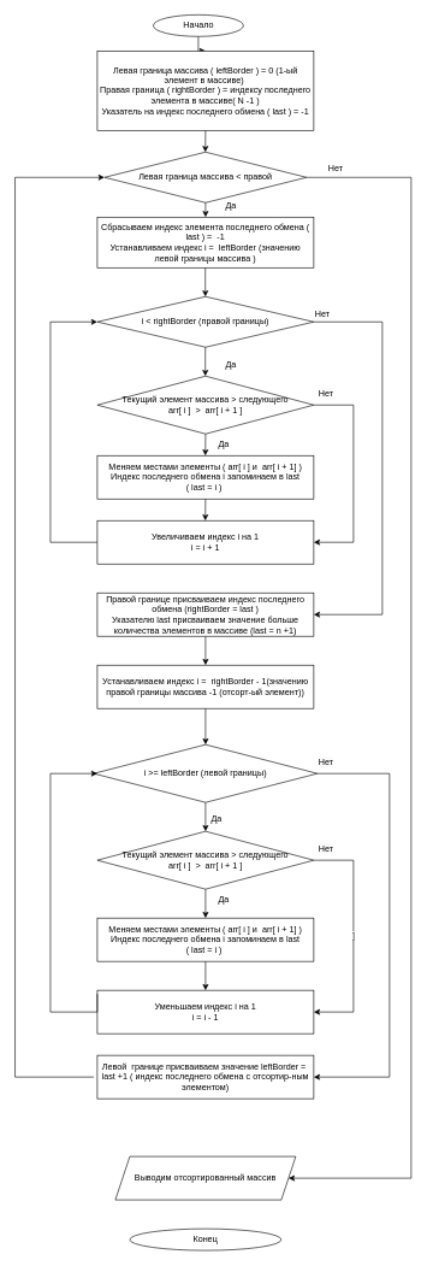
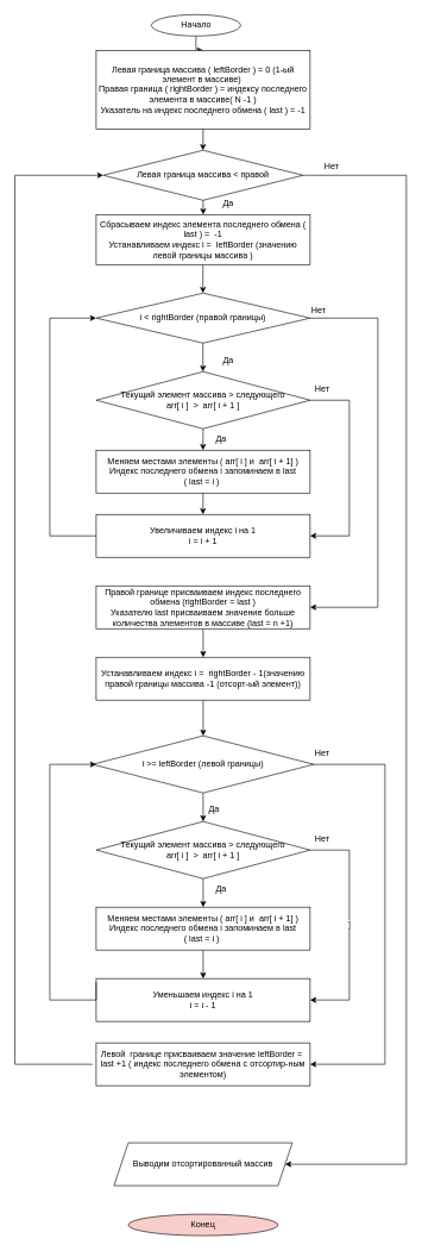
  <mxCell id="0" />
  <mxCell id="1" parent="0" />
  <mxCell id="2" value="" style="edgeStyle=orthogonalEdgeStyle;rounded=0;orthogonalLoop=1;jettySize=auto;html=1;" edge="1" parent="1" source="3" target="44"><mxGeometry relative="1" as="geometry" /></mxCell>
  <mxCell id="3" value="Начало" style="ellipse;whiteSpace=wrap;html=1;" vertex="1" parent="1"><mxGeometry x="211.5" y="20" width="125" height="30" as="geometry" /></mxCell>
  <mxCell id="4" value="Левая граница массива &amp;lt; правой" style="rhombus;whiteSpace=wrap;html=1;" vertex="1" parent="1"><mxGeometry x="144" y="210" width="280" height="70" as="geometry" /></mxCell>
  <mxCell id="5" style="edgeStyle=orthogonalEdgeStyle;rounded=0;orthogonalLoop=1;jettySize=auto;html=1;exitX=1;exitY=0.5;exitDx=0;exitDy=0;entryX=1;entryY=0.5;entryDx=0;entryDy=0;" edge="1" parent="1" source="6" target="30"><mxGeometry relative="1" as="geometry"><mxPoint x="529" y="830" as="targetPoint" /><Array as="points"><mxPoint x="529" y="445" /><mxPoint x="529" y="850" /></Array></mxGeometry></mxCell>
  <mxCell id="6" value="i &amp;lt; rightBorder (правой границы)" style="rhombus;whiteSpace=wrap;html=1;" vertex="1" parent="1"><mxGeometry x="134" y="410" width="300" height="70" as="geometry" /></mxCell>
  <mxCell id="7" value="Текущий элемент массива &amp;gt; следующего&lt;br&gt;arr[ i ]&amp;nbsp; &amp;gt;&amp;nbsp; arr[ i + 1 ]" style="rhombus;whiteSpace=wrap;html=1;" vertex="1" parent="1"><mxGeometry x="134" y="520" width="300" height="80" as="geometry" /></mxCell>
  <mxCell id="8" value="Меняем местами элементы ( arr[ i ] и&amp;nbsp; arr[ i + 1] )&lt;br&gt;Индекс последнего обмена i запоминаем в last&lt;br&gt;( last = i )&amp;nbsp;" style="rounded=0;whiteSpace=wrap;html=1;" vertex="1" parent="1"><mxGeometry x="134" y="630" width="300" height="60" as="geometry" /></mxCell>
  <mxCell id="9" value="" style="edgeStyle=orthogonalEdgeStyle;rounded=0;orthogonalLoop=1;jettySize=auto;html=1;" edge="1" parent="1" source="11" target="34"><mxGeometry relative="1" as="geometry" /></mxCell>
  <mxCell id="10" style="edgeStyle=orthogonalEdgeStyle;rounded=0;orthogonalLoop=1;jettySize=auto;html=1;entryX=1;entryY=0.5;entryDx=0;entryDy=0;" edge="1" parent="1" source="11" target="14"><mxGeometry relative="1" as="geometry"><mxPoint x="549" y="1530" as="targetPoint" /><Array as="points"><mxPoint x="539" y="1070" /><mxPoint x="539" y="1490" /></Array></mxGeometry></mxCell>
  <mxCell id="11" value="i &amp;gt;= leftBorder (левой границы)" style="rhombus;whiteSpace=wrap;html=1;" vertex="1" parent="1"><mxGeometry x="129" y="1030" width="310" height="80" as="geometry" /></mxCell>
  <mxCell id="12" value="Уменьшаем индекс i на 1&lt;br&gt;i = i - 1" style="rounded=0;whiteSpace=wrap;html=1;" vertex="1" parent="1"><mxGeometry x="134" y="1370" width="300" height="60" as="geometry" /></mxCell>
  <mxCell id="13" style="edgeStyle=orthogonalEdgeStyle;rounded=0;orthogonalLoop=1;jettySize=auto;html=1;entryX=0;entryY=0.5;entryDx=0;entryDy=0;" edge="1" parent="1" target="4"><mxGeometry relative="1" as="geometry"><mxPoint x="19" y="250" as="targetPoint" /><mxPoint x="129" y="1490" as="sourcePoint" /><Array as="points"><mxPoint x="20" y="1490" /><mxPoint x="20" y="245" /></Array></mxGeometry></mxCell>
  <mxCell id="14" value="Левой&amp;nbsp; границе присваиваем значение leftBorder =&amp;nbsp; last +1 ( индекс последнего обмена с отсортир-ным элементом)" style="rounded=0;whiteSpace=wrap;html=1;" vertex="1" parent="1"><mxGeometry x="134" y="1460" width="300" height="60" as="geometry" /></mxCell>
  <mxCell id="15" value="Выводим отсортированный массив" style="shape=parallelogram;perimeter=parallelogramPerimeter;whiteSpace=wrap;html=1;fixedSize=1;" vertex="1" parent="1"><mxGeometry x="159" y="1600" width="250" height="60" as="geometry" /></mxCell>
- <mxCell id="16" value="Конец" style="ellipse;whiteSpace=wrap;html=1;" vertex="1" parent="1"><mxGeometry x="179" y="1700" width="210" height="30" as="geometry" /></mxCell>
+ <mxCell id="16" value="Конец" style="ellipse;whiteSpace=wrap;html=1;fillColor=#f8cecc;" vertex="1" parent="1"><mxGeometry x="179" y="1700" width="210" height="30" as="geometry" /></mxCell>
  <mxCell id="17" value="" style="endArrow=classic;html=1;rounded=0;entryX=0.5;entryY=0;entryDx=0;entryDy=0;" edge="1" parent="1"><mxGeometry width="50" height="50" relative="1" as="geometry"><mxPoint x="284" y="180" as="sourcePoint" /><mxPoint x="283.71" y="210" as="targetPoint" /></mxGeometry></mxCell>
  <mxCell id="18" value="" style="endArrow=classic;html=1;rounded=0;" edge="1" parent="1"><mxGeometry width="50" height="50" relative="1" as="geometry"><mxPoint x="284" y="280" as="sourcePoint" /><mxPoint x="284" y="300" as="targetPoint" /></mxGeometry></mxCell>
  <mxCell id="19" value="" style="endArrow=classic;html=1;rounded=0;exitX=1;exitY=0.5;exitDx=0;exitDy=0;entryX=1;entryY=0.5;entryDx=0;entryDy=0;" edge="1" parent="1" source="4" target="15"><mxGeometry width="50" height="50" relative="1" as="geometry"><mxPoint x="314" y="80" as="sourcePoint" /><mxPoint x="569" y="1560" as="targetPoint" /><Array as="points"><mxPoint x="569" y="245" /><mxPoint x="569" y="910" /><mxPoint x="569" y="1280" /><mxPoint x="569" y="1630" /></Array></mxGeometry></mxCell>
  <mxCell id="20" value="Нет" style="text;html=1;align=center;verticalAlign=middle;resizable=0;points=[];autosize=1;strokeColor=none;fillColor=none;" vertex="1" parent="1"><mxGeometry x="444" y="218" width="40" height="30" as="geometry" /></mxCell>
  <mxCell id="21" value="" style="endArrow=classic;html=1;rounded=0;entryX=0.5;entryY=0;entryDx=0;entryDy=0;" edge="1" parent="1"><mxGeometry width="50" height="50" relative="1" as="geometry"><mxPoint x="283.71" y="370" as="sourcePoint" /><mxPoint x="283.71" y="410" as="targetPoint" /></mxGeometry></mxCell>
  <mxCell id="22" value="" style="endArrow=classic;html=1;rounded=0;entryX=0.5;entryY=0;entryDx=0;entryDy=0;" edge="1" parent="1"><mxGeometry width="50" height="50" relative="1" as="geometry"><mxPoint x="283.71" y="480" as="sourcePoint" /><mxPoint x="283.71" y="520" as="targetPoint" /></mxGeometry></mxCell>
  <mxCell id="23" value="" style="endArrow=classic;html=1;rounded=0;exitX=1;exitY=0.5;exitDx=0;exitDy=0;entryX=1;entryY=0.5;entryDx=0;entryDy=0;" edge="1" parent="1" source="7" target="27"><mxGeometry width="50" height="50" relative="1" as="geometry"><mxPoint x="219" y="640" as="sourcePoint" /><mxPoint x="449" y="750" as="targetPoint" /><Array as="points"><mxPoint x="489" y="560" /><mxPoint x="489" y="750" /></Array></mxGeometry></mxCell>
  <mxCell id="24" value="" style="endArrow=classic;html=1;rounded=0;entryX=0.5;entryY=0;entryDx=0;entryDy=0;" edge="1" parent="1"><mxGeometry width="50" height="50" relative="1" as="geometry"><mxPoint x="284" y="600" as="sourcePoint" /><mxPoint x="283.72" y="630" as="targetPoint" /></mxGeometry></mxCell>
  <mxCell id="25" value="" style="endArrow=classic;html=1;rounded=0;entryX=0.5;entryY=0;entryDx=0;entryDy=0;" edge="1" parent="1"><mxGeometry width="50" height="50" relative="1" as="geometry"><mxPoint x="283.96" y="690" as="sourcePoint" /><mxPoint x="283.68" y="720" as="targetPoint" /></mxGeometry></mxCell>
  <mxCell id="26" style="edgeStyle=orthogonalEdgeStyle;rounded=0;orthogonalLoop=1;jettySize=auto;html=1;entryX=0;entryY=0.5;entryDx=0;entryDy=0;" edge="1" parent="1" source="27" target="6"><mxGeometry relative="1" as="geometry"><mxPoint x="129" y="560" as="targetPoint" /><Array as="points"><mxPoint x="69" y="750" /><mxPoint x="69" y="445" /></Array></mxGeometry></mxCell>
  <mxCell id="27" value="Увеличиваем индекс i на 1&lt;br style=&quot;border-color: var(--border-color);&quot;&gt;&lt;span style=&quot;border-color: var(--border-color);&quot;&gt;i = i + 1&lt;/span&gt;" style="rounded=0;whiteSpace=wrap;html=1;" vertex="1" parent="1"><mxGeometry x="134" y="720" width="300" height="60" as="geometry" /></mxCell>
  <mxCell id="28" value="&lt;span style=&quot;color: rgb(0, 0, 0); font-family: Helvetica; font-size: 12px; font-style: normal; font-variant-ligatures: normal; font-variant-caps: normal; font-weight: 400; letter-spacing: normal; orphans: 2; text-align: center; text-indent: 0px; text-transform: none; widows: 2; word-spacing: 0px; -webkit-text-stroke-width: 0px; background-color: rgb(251, 251, 251); text-decoration-thickness: initial; text-decoration-style: initial; text-decoration-color: initial; float: none; display: inline !important;&quot;&gt;Нет&lt;/span&gt;" style="text;whiteSpace=wrap;html=1;" vertex="1" parent="1"><mxGeometry x="439" y="530" width="50" height="40" as="geometry" /></mxCell>
  <mxCell id="29" value="" style="edgeStyle=orthogonalEdgeStyle;rounded=0;orthogonalLoop=1;jettySize=auto;html=1;" edge="1" parent="1" source="30" target="32"><mxGeometry relative="1" as="geometry" /></mxCell>
  <mxCell id="30" value="Правой границе присваиваем индекс последнего обмена (rightBorder = last )&lt;br style=&quot;border-color: var(--border-color);&quot;&gt;Указателю last присваиваем значение больше количества элементов в массиве (last = n +1)" style="rounded=0;whiteSpace=wrap;html=1;" vertex="1" parent="1"><mxGeometry x="134" y="820" width="300" height="60" as="geometry" /></mxCell>
  <mxCell id="31" value="" style="edgeStyle=orthogonalEdgeStyle;rounded=0;orthogonalLoop=1;jettySize=auto;html=1;" edge="1" parent="1" source="32" target="11"><mxGeometry relative="1" as="geometry" /></mxCell>
  <mxCell id="32" value="Устанавливаем индекс i =&amp;nbsp; rightBorder - 1(значению правой границы массива -1 (отсорт-ый элемент))" style="rounded=0;whiteSpace=wrap;html=1;" vertex="1" parent="1"><mxGeometry x="134" y="920" width="300" height="60" as="geometry" /></mxCell>
  <mxCell id="33" value="" style="edgeStyle=orthogonalEdgeStyle;rounded=0;orthogonalLoop=1;jettySize=auto;html=1;" edge="1" parent="1" source="34" target="36"><mxGeometry relative="1" as="geometry" /></mxCell>
  <mxCell id="34" value="Текущий элемент массива &amp;gt; следующего&lt;br&gt;arr[ i ]&amp;nbsp; &amp;gt;&amp;nbsp; arr[ i + 1 ]" style="rhombus;whiteSpace=wrap;html=1;" vertex="1" parent="1"><mxGeometry x="134" y="1150" width="300" height="80" as="geometry" /></mxCell>
  <mxCell id="35" value="" style="edgeStyle=orthogonalEdgeStyle;rounded=0;orthogonalLoop=1;jettySize=auto;html=1;" edge="1" parent="1" source="36" target="12"><mxGeometry relative="1" as="geometry" /></mxCell>
  <mxCell id="36" value="Меняем местами элементы ( arr[ i ] и&amp;nbsp; arr[ i + 1] )&lt;br&gt;Индекс последнего обмена i запоминаем в last&lt;br&gt;( last = i )&amp;nbsp;" style="rounded=0;whiteSpace=wrap;html=1;" vertex="1" parent="1"><mxGeometry x="134" y="1270" width="300" height="60" as="geometry" /></mxCell>
  <mxCell id="37" value="]" style="endArrow=classic;html=1;rounded=0;exitX=1;exitY=0.5;exitDx=0;exitDy=0;entryX=1;entryY=0.5;entryDx=0;entryDy=0;" edge="1" parent="1" target="12"><mxGeometry width="50" height="50" relative="1" as="geometry"><mxPoint x="434" y="1190" as="sourcePoint" /><mxPoint x="434" y="1380" as="targetPoint" /><Array as="points"><mxPoint x="489" y="1190" /><mxPoint x="489" y="1400" /></Array></mxGeometry></mxCell>
  <mxCell id="38" style="edgeStyle=orthogonalEdgeStyle;rounded=0;orthogonalLoop=1;jettySize=auto;html=1;entryX=0;entryY=0.5;entryDx=0;entryDy=0;" edge="1" parent="1"><mxGeometry relative="1" as="geometry"><mxPoint x="134" y="1070" as="targetPoint" /><mxPoint x="134" y="1375" as="sourcePoint" /><Array as="points"><mxPoint x="134" y="1400" /><mxPoint x="69" y="1400" /><mxPoint x="69" y="1070" /></Array></mxGeometry></mxCell>
  <mxCell id="39" value="&lt;span style=&quot;color: rgb(0, 0, 0); font-family: Helvetica; font-size: 12px; font-style: normal; font-variant-ligatures: normal; font-variant-caps: normal; font-weight: 400; letter-spacing: normal; orphans: 2; text-align: center; text-indent: 0px; text-transform: none; widows: 2; word-spacing: 0px; -webkit-text-stroke-width: 0px; background-color: rgb(251, 251, 251); text-decoration-thickness: initial; text-decoration-style: initial; text-decoration-color: initial; float: none; display: inline !important;&quot;&gt;Нет&lt;/span&gt;" style="text;whiteSpace=wrap;html=1;" vertex="1" parent="1"><mxGeometry x="439" y="1040" width="50" height="40" as="geometry" /></mxCell>
  <mxCell id="40" value="&lt;span style=&quot;color: rgb(0, 0, 0); font-family: Helvetica; font-size: 12px; font-style: normal; font-variant-ligatures: normal; font-variant-caps: normal; font-weight: 400; letter-spacing: normal; orphans: 2; text-align: center; text-indent: 0px; text-transform: none; widows: 2; word-spacing: 0px; -webkit-text-stroke-width: 0px; background-color: rgb(251, 251, 251); text-decoration-thickness: initial; text-decoration-style: initial; text-decoration-color: initial; float: none; display: inline !important;&quot;&gt;Нет&lt;/span&gt;" style="text;whiteSpace=wrap;html=1;" vertex="1" parent="1"><mxGeometry x="439" y="1160" width="50" height="40" as="geometry" /></mxCell>
  <mxCell id="41" value="Да" style="text;html=1;align=center;verticalAlign=middle;resizable=0;points=[];autosize=1;strokeColor=none;fillColor=none;" vertex="1" parent="1"><mxGeometry x="279" y="1118" width="40" height="30" as="geometry" /></mxCell>
  <mxCell id="42" value="Да" style="text;html=1;align=center;verticalAlign=middle;resizable=0;points=[];autosize=1;strokeColor=none;fillColor=none;" vertex="1" parent="1"><mxGeometry x="289" y="600" width="40" height="30" as="geometry" /></mxCell>
  <mxCell id="43" value="&lt;span style=&quot;color: rgb(0, 0, 0); font-family: Helvetica; font-size: 12px; font-style: normal; font-variant-ligatures: normal; font-variant-caps: normal; font-weight: 400; letter-spacing: normal; orphans: 2; text-align: center; text-indent: 0px; text-transform: none; widows: 2; word-spacing: 0px; -webkit-text-stroke-width: 0px; background-color: rgb(251, 251, 251); text-decoration-thickness: initial; text-decoration-style: initial; text-decoration-color: initial; float: none; display: inline !important;&quot;&gt;Нет&lt;/span&gt;" style="text;whiteSpace=wrap;html=1;" vertex="1" parent="1"><mxGeometry x="434" y="420" width="50" height="40" as="geometry" /></mxCell>
  <mxCell id="44" value="&lt;div style=&quot;border-color: var(--border-color);&quot;&gt;&lt;br class=&quot;Apple-interchange-newline&quot;&gt;Левая граница массива ( leftBorder ) = 0 (1-ый элемент в массиве)&amp;nbsp;&lt;/div&gt;&lt;div style=&quot;border-color: var(--border-color);&quot;&gt;&lt;span style=&quot;border-color: var(--border-color); background-color: initial;&quot;&gt;Правая граница ( rightBorder ) = индексу последнего элемента в массиве( N -1 )&lt;/span&gt;&lt;/div&gt;&lt;div style=&quot;border-color: var(--border-color);&quot;&gt;Указатель на индекс последнего обмена ( last ) = -1&lt;/div&gt;&lt;div&gt;&lt;br&gt;&lt;/div&gt;" style="rounded=0;whiteSpace=wrap;html=1;" vertex="1" parent="1"><mxGeometry x="134" y="70" width="300" height="110" as="geometry" /></mxCell>
  <mxCell id="45" value="Сбрасываем индекс элемента последнего обмена ( last ) =&amp;nbsp; -1&lt;br style=&quot;border-color: var(--border-color);&quot;&gt;Устанавливаем индекс i =&amp;nbsp; leftBorder (значению левой границы массива )" style="rounded=0;whiteSpace=wrap;html=1;" vertex="1" parent="1"><mxGeometry x="134" y="300" width="300" height="70" as="geometry" /></mxCell>
  <mxCell id="46" value="Да" style="text;html=1;align=center;verticalAlign=middle;resizable=0;points=[];autosize=1;strokeColor=none;fillColor=none;" vertex="1" parent="1"><mxGeometry x="289" y="1230" width="40" height="30" as="geometry" /></mxCell>
  <mxCell id="47" value="Да" style="text;html=1;align=center;verticalAlign=middle;resizable=0;points=[];autosize=1;strokeColor=none;fillColor=none;" vertex="1" parent="1"><mxGeometry x="299" y="490" width="40" height="30" as="geometry" /></mxCell>
  <mxCell id="48" value="Да" style="text;html=1;align=center;verticalAlign=middle;resizable=0;points=[];autosize=1;strokeColor=none;fillColor=none;" vertex="1" parent="1"><mxGeometry x="299" y="270" width="40" height="30" as="geometry" /></mxCell>
